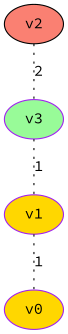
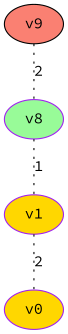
  graph {
    fontname="Source Code Pro"
    node [color=purple fillcolor=gold fontname="Source Code Pro" style=filled]
    edge [fontname="Source Code Pro" style=dotted]
    v1
    v0
-   v3 [fillcolor=palegreen]
-   v2 [color=black fillcolor=salmon]
-   v1 -- v0 [label=1]
+   v3 [fillcolor=palegreen label=v8]
+   v2 [color=black fillcolor=salmon label=v9]
+   v1 -- v0 [label=2]
    v3 -- v1 [label=1]
    v2 -- v3 [label=2]
  }
